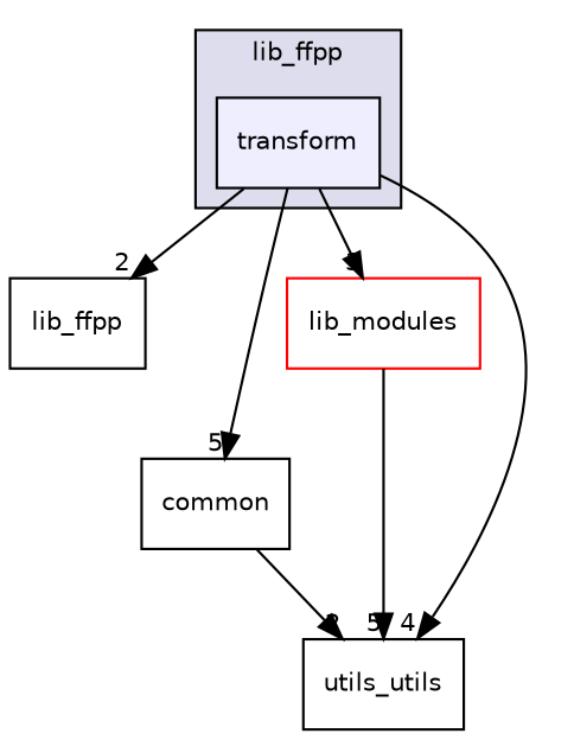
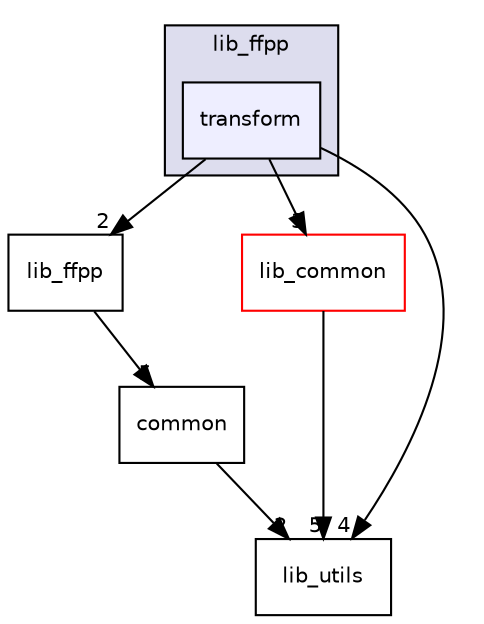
  digraph {
    compound=true
    node [fontname=Helvetica fontsize=10 shape=box]
    edge [headlabel=2 labeldistance=1.5 labelfontname=Helvetica labelfontsize=10]
    n1 [fillcolor="#eeeeff" label=transform pencolor=black style=filled]
    n2 [label=lib_ffpp]
    n3 [label=common]
-   n4 [color=red fillcolor=white label=lib_modules style=filled]
-   n5 [label=utils_utils]
+   n4 [color=red fillcolor=white label=lib_common style=filled]
+   n5 [label=lib_utils]
    subgraph cluster_1 {
      bgcolor="#ddddee"
      fontname=Helvetica
      fontsize=10
      label=lib_ffpp
      pencolor=black
      n1
    }
    n1 -> n2
-   n1 -> n3 [headlabel=5]
+   n2 -> n3 [headlabel=5]
    n1 -> n4 [headlabel=3]
    n1 -> n5 [headlabel=4]
    n3 -> n5
    n4 -> n5 [headlabel=5]
  }
